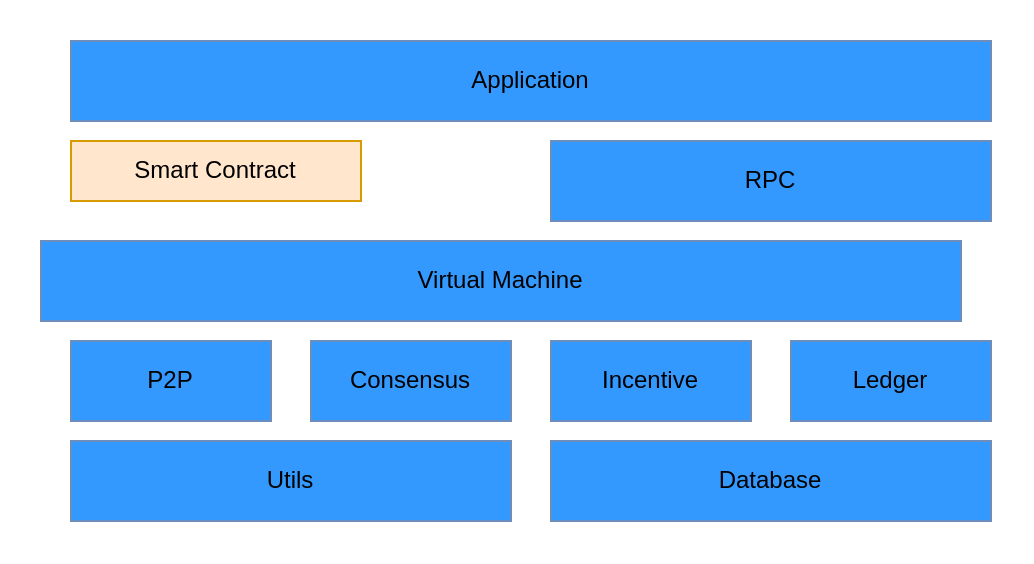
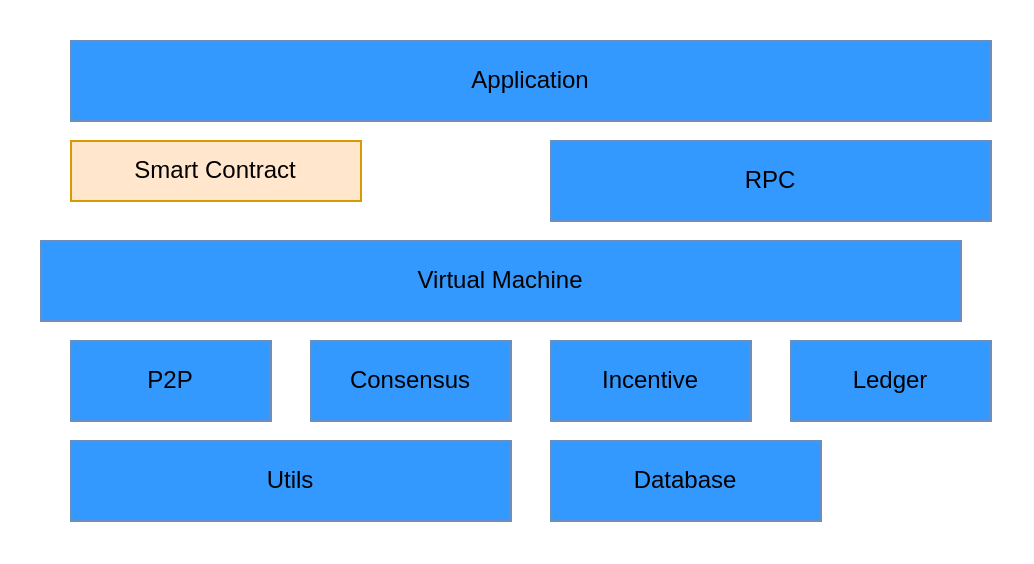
  <mxCell id="0" />
  <mxCell id="1" parent="0" />
  <mxCell id="2" value="Utils" style="rounded=0;whiteSpace=wrap;html=1;fillColor=#3399FF;strokeColor=#6c8ebf;" vertex="1" parent="1"><mxGeometry x="35" y="220" width="220" height="40" as="geometry" /></mxCell>
- <mxCell id="3" value="Database" style="rounded=0;whiteSpace=wrap;html=1;fillColor=#3399FF;strokeColor=#6c8ebf;" vertex="1" parent="1"><mxGeometry x="275" y="220" width="220" height="40" as="geometry" /></mxCell>
+ <mxCell id="3" value="Database" style="rounded=0;whiteSpace=wrap;html=1;fillColor=#3399FF;strokeColor=#6c8ebf;" vertex="1" parent="1"><mxGeometry x="275" y="220" width="135" height="40" as="geometry" /></mxCell>
  <mxCell id="4" value="P2P" style="rounded=0;whiteSpace=wrap;html=1;fillColor=#3399FF;strokeColor=#6c8ebf;" vertex="1" parent="1"><mxGeometry x="35" y="170" width="100" height="40" as="geometry" /></mxCell>
  <mxCell id="5" value="Incentive" style="rounded=0;whiteSpace=wrap;html=1;fillColor=#3399FF;strokeColor=#6c8ebf;" vertex="1" parent="1"><mxGeometry x="275" y="170" width="100" height="40" as="geometry" /></mxCell>
  <mxCell id="6" value="Consensus" style="rounded=0;whiteSpace=wrap;html=1;fillColor=#3399FF;strokeColor=#6c8ebf;" vertex="1" parent="1"><mxGeometry x="155" y="170" width="100" height="40" as="geometry" /></mxCell>
  <mxCell id="7" value="Ledger" style="rounded=0;whiteSpace=wrap;html=1;fillColor=#3399FF;strokeColor=#6c8ebf;" vertex="1" parent="1"><mxGeometry x="395" y="170" width="100" height="40" as="geometry" /></mxCell>
  <mxCell id="8" value="Virtual Machine" style="rounded=0;whiteSpace=wrap;html=1;fillColor=#3399FF;strokeColor=#6c8ebf;" vertex="1" parent="1"><mxGeometry x="20" y="120" width="460" height="40" as="geometry" /></mxCell>
  <mxCell id="9" value="Smart Contract" style="rounded=0;whiteSpace=wrap;html=1;fillColor=#ffe6cc;strokeColor=#d79b00;" vertex="1" parent="1"><mxGeometry x="35" y="70" width="145" height="30" as="geometry" /></mxCell>
  <mxCell id="10" value="RPC" style="rounded=0;whiteSpace=wrap;html=1;fillColor=#3399FF;strokeColor=#6c8ebf;" vertex="1" parent="1"><mxGeometry x="275" y="70" width="220" height="40" as="geometry" /></mxCell>
  <mxCell id="11" value="Application" style="rounded=0;whiteSpace=wrap;html=1;fillColor=#3399FF;strokeColor=#6c8ebf;" vertex="1" parent="1"><mxGeometry x="35" y="20" width="460" height="40" as="geometry" /></mxCell>
